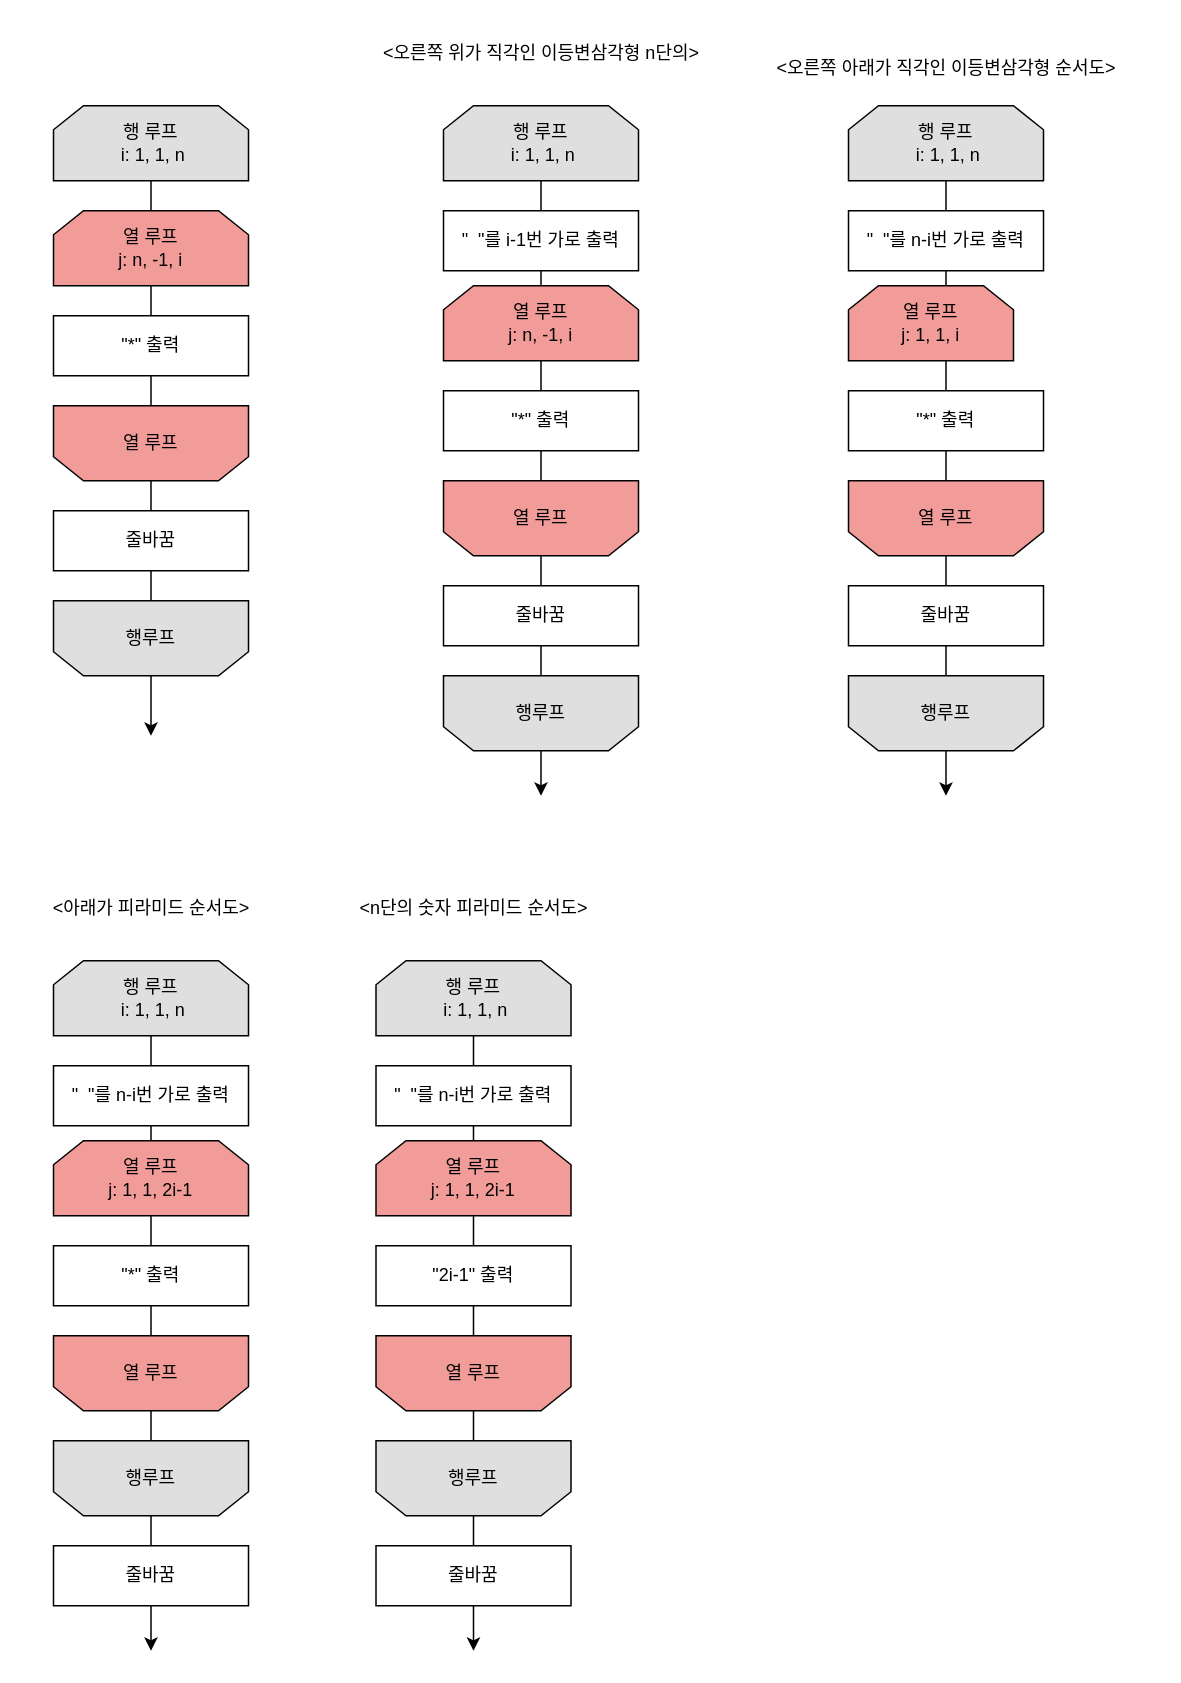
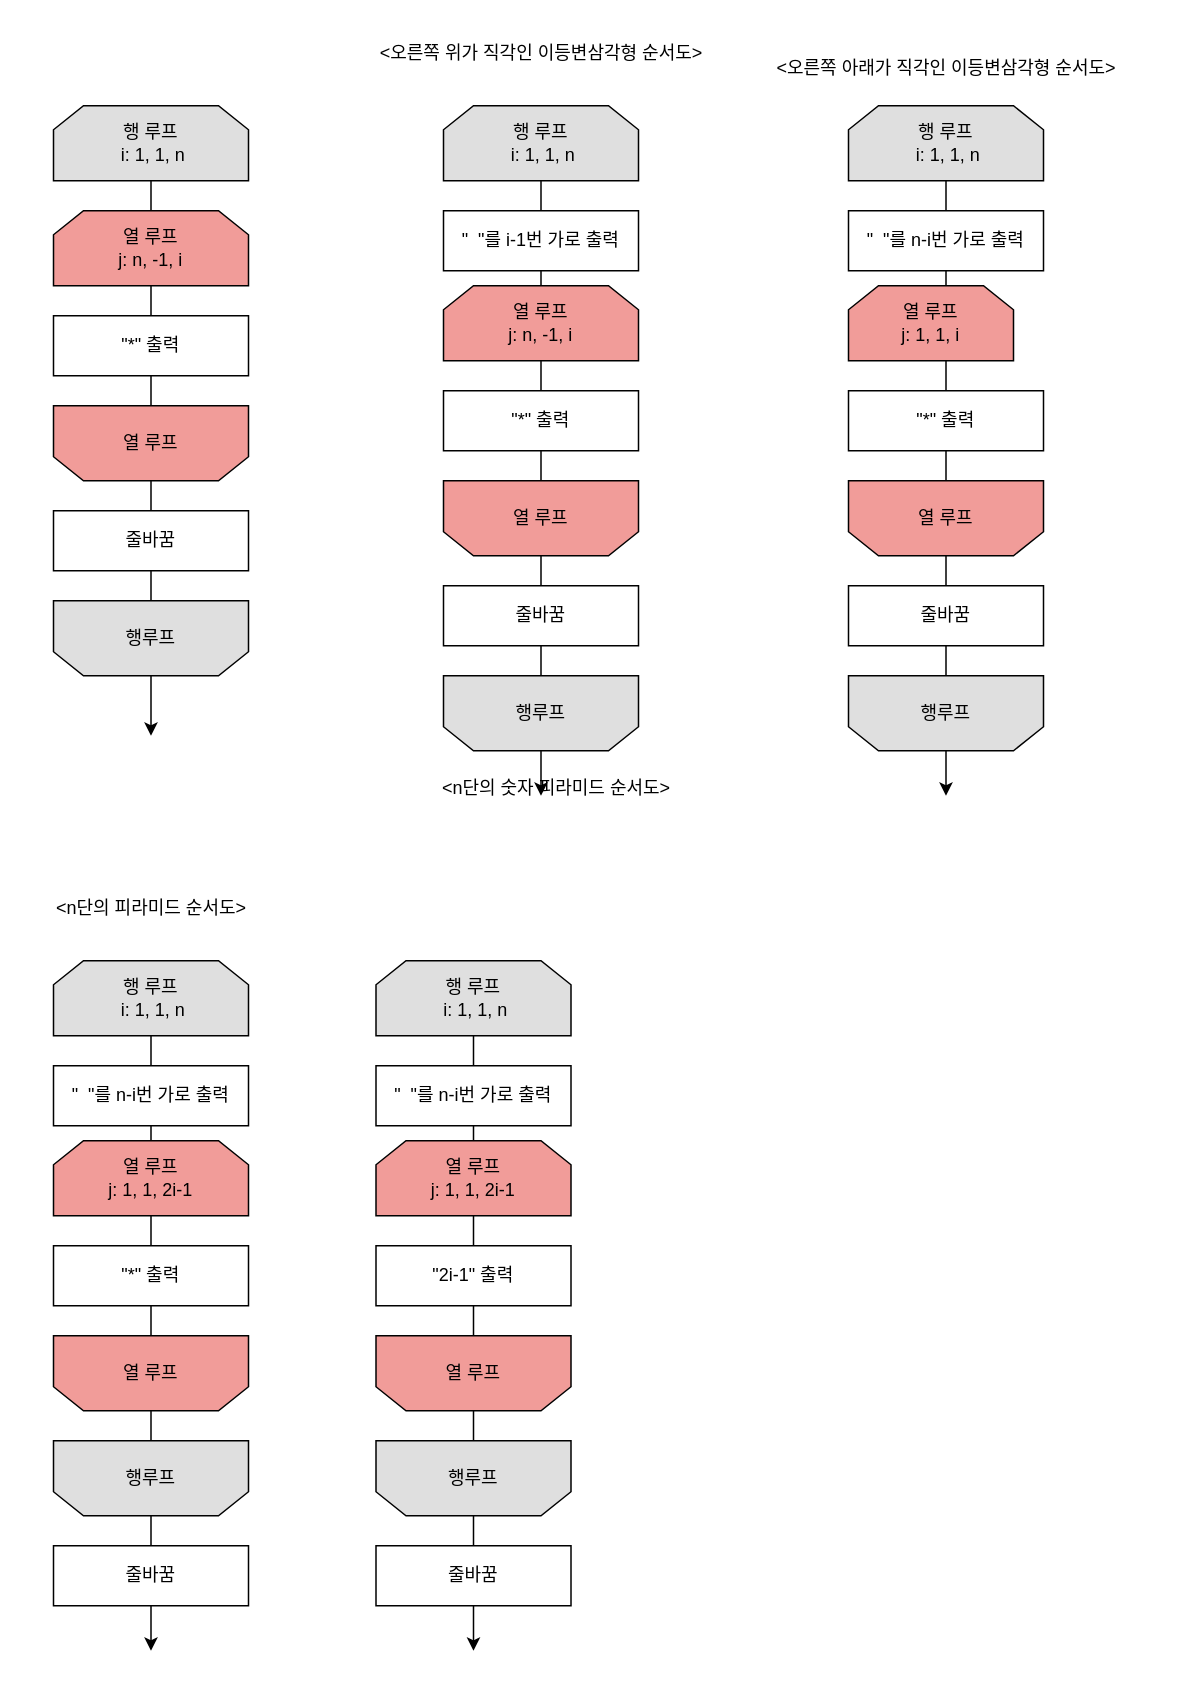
  <mxCell id="0" />
  <mxCell id="1" parent="0" />
  <mxCell id="2" value="" style="edgeStyle=none;rounded=0;orthogonalLoop=1;jettySize=auto;html=1;" edge="1" parent="1" source="3"><mxGeometry relative="1" as="geometry"><mxPoint x="100" y="490" as="targetPoint" /></mxGeometry></mxCell>
  <mxCell id="3" value="행 루프&lt;div&gt;&amp;nbsp;i&lt;span style=&quot;background-color: transparent; color: light-dark(rgb(0, 0, 0), rgb(255, 255, 255));&quot;&gt;: 1, 1, n&lt;/span&gt;&lt;/div&gt;" style="shape=loopLimit;whiteSpace=wrap;html=1;fillColor=#DFDFDF;" vertex="1" parent="1"><mxGeometry x="35" y="70" width="130" height="50" as="geometry" /></mxCell>
  <mxCell id="4" value="열 루프&lt;div&gt;j: n, -1, i&lt;/div&gt;" style="shape=loopLimit;whiteSpace=wrap;html=1;fillColor=#F19C99;" vertex="1" parent="1"><mxGeometry x="35" y="140" width="130" height="50" as="geometry" /></mxCell>
  <mxCell id="5" value="&quot;*&quot; 출력" style="rounded=0;whiteSpace=wrap;html=1;" vertex="1" parent="1"><mxGeometry x="35" y="210" width="130" height="40" as="geometry" /></mxCell>
  <mxCell id="6" value="열 루프" style="shape=loopLimit;whiteSpace=wrap;html=1;direction=west;fillColor=#F19C99;" vertex="1" parent="1"><mxGeometry x="35" y="270" width="130" height="50" as="geometry" /></mxCell>
  <mxCell id="7" value="줄바꿈" style="rounded=0;whiteSpace=wrap;html=1;" vertex="1" parent="1"><mxGeometry x="35" y="340" width="130" height="40" as="geometry" /></mxCell>
  <mxCell id="8" value="행루프" style="shape=loopLimit;whiteSpace=wrap;html=1;direction=west;fillColor=#DFDFDF;" vertex="1" parent="1"><mxGeometry x="35" y="400" width="130" height="50" as="geometry" /></mxCell>
  <mxCell id="9" value="" style="edgeStyle=none;rounded=0;orthogonalLoop=1;jettySize=auto;html=1;" edge="1" parent="1" source="10"><mxGeometry relative="1" as="geometry"><mxPoint x="360" y="530" as="targetPoint" /></mxGeometry></mxCell>
  <mxCell id="10" value="행 루프&lt;div&gt;&amp;nbsp;i&lt;span style=&quot;background-color: transparent; color: light-dark(rgb(0, 0, 0), rgb(255, 255, 255));&quot;&gt;: 1, 1, n&lt;/span&gt;&lt;/div&gt;" style="shape=loopLimit;whiteSpace=wrap;html=1;fillColor=#DFDFDF;" vertex="1" parent="1"><mxGeometry x="295" y="70" width="130" height="50" as="geometry" /></mxCell>
  <mxCell id="11" value="열 루프&lt;div&gt;j: n, -1, i&lt;/div&gt;" style="shape=loopLimit;whiteSpace=wrap;html=1;fillColor=#F19C99;" vertex="1" parent="1"><mxGeometry x="295" y="190" width="130" height="50" as="geometry" /></mxCell>
  <mxCell id="12" value="&quot;*&quot; 출력" style="rounded=0;whiteSpace=wrap;html=1;" vertex="1" parent="1"><mxGeometry x="295" y="260" width="130" height="40" as="geometry" /></mxCell>
  <mxCell id="13" value="열 루프" style="shape=loopLimit;whiteSpace=wrap;html=1;direction=west;fillColor=#F19C99;" vertex="1" parent="1"><mxGeometry x="295" y="320" width="130" height="50" as="geometry" /></mxCell>
  <mxCell id="14" value="줄바꿈" style="rounded=0;whiteSpace=wrap;html=1;" vertex="1" parent="1"><mxGeometry x="295" y="390" width="130" height="40" as="geometry" /></mxCell>
  <mxCell id="15" value="행루프" style="shape=loopLimit;whiteSpace=wrap;html=1;direction=west;fillColor=#DFDFDF;" vertex="1" parent="1"><mxGeometry x="295" y="450" width="130" height="50" as="geometry" /></mxCell>
- <mxCell id="16" value="&amp;lt;오른쪽 위가 직각인 이등변삼각형 n단의&amp;gt;" style="text;html=1;align=center;verticalAlign=middle;resizable=0;points=[];autosize=1;strokeColor=none;fillColor=none;" vertex="1" parent="1"><mxGeometry x="235" y="20" width="250" height="30" as="geometry" /></mxCell>
+ <mxCell id="16" value="&amp;lt;오른쪽 위가 직각인 이등변삼각형 순서도&amp;gt;" style="text;html=1;align=center;verticalAlign=middle;resizable=0;points=[];autosize=1;strokeColor=none;fillColor=none;" vertex="1" parent="1"><mxGeometry x="235" y="20" width="250" height="30" as="geometry" /></mxCell>
  <mxCell id="17" value="&quot;&amp;nbsp; &quot;를 i-1번 가로 출력" style="rounded=0;whiteSpace=wrap;html=1;" vertex="1" parent="1"><mxGeometry x="295" y="140" width="130" height="40" as="geometry" /></mxCell>
  <mxCell id="18" value="" style="edgeStyle=none;rounded=0;orthogonalLoop=1;jettySize=auto;html=1;" edge="1" parent="1" source="19"><mxGeometry relative="1" as="geometry"><mxPoint x="630" y="530" as="targetPoint" /></mxGeometry></mxCell>
  <mxCell id="19" value="행 루프&lt;div&gt;&amp;nbsp;i&lt;span style=&quot;background-color: transparent; color: light-dark(rgb(0, 0, 0), rgb(255, 255, 255));&quot;&gt;: 1, 1, n&lt;/span&gt;&lt;/div&gt;" style="shape=loopLimit;whiteSpace=wrap;html=1;fillColor=#DFDFDF;" vertex="1" parent="1"><mxGeometry x="565" y="70" width="130" height="50" as="geometry" /></mxCell>
  <mxCell id="20" value="열 루프&lt;div&gt;j: 1, 1, i&lt;/div&gt;" style="shape=loopLimit;whiteSpace=wrap;html=1;fillColor=#F19C99;" vertex="1" parent="1"><mxGeometry x="565" y="190" width="110" height="50" as="geometry" /></mxCell>
  <mxCell id="21" value="&quot;*&quot; 출력" style="rounded=0;whiteSpace=wrap;html=1;" vertex="1" parent="1"><mxGeometry x="565" y="260" width="130" height="40" as="geometry" /></mxCell>
  <mxCell id="22" value="열 루프" style="shape=loopLimit;whiteSpace=wrap;html=1;direction=west;fillColor=#F19C99;" vertex="1" parent="1"><mxGeometry x="565" y="320" width="130" height="50" as="geometry" /></mxCell>
  <mxCell id="23" value="줄바꿈" style="rounded=0;whiteSpace=wrap;html=1;" vertex="1" parent="1"><mxGeometry x="565" y="390" width="130" height="40" as="geometry" /></mxCell>
  <mxCell id="24" value="행루프" style="shape=loopLimit;whiteSpace=wrap;html=1;direction=west;fillColor=#DFDFDF;" vertex="1" parent="1"><mxGeometry x="565" y="450" width="130" height="50" as="geometry" /></mxCell>
  <mxCell id="25" value="&amp;lt;오른쪽 아래가 직각인 이등변삼각형 순서도&amp;gt;" style="text;html=1;align=center;verticalAlign=middle;resizable=0;points=[];autosize=1;strokeColor=none;fillColor=none;" vertex="1" parent="1"><mxGeometry x="495" y="30" width="270" height="30" as="geometry" /></mxCell>
  <mxCell id="26" value="&quot;&amp;nbsp; &quot;를 n-i번 가로 출력" style="rounded=0;whiteSpace=wrap;html=1;" vertex="1" parent="1"><mxGeometry x="565" y="140" width="130" height="40" as="geometry" /></mxCell>
  <mxCell id="27" value="" style="edgeStyle=none;rounded=0;orthogonalLoop=1;jettySize=auto;html=1;" edge="1" parent="1" source="28"><mxGeometry relative="1" as="geometry"><mxPoint x="100" y="1100" as="targetPoint" /></mxGeometry></mxCell>
  <mxCell id="28" value="행 루프&lt;div&gt;&amp;nbsp;i&lt;span style=&quot;background-color: transparent; color: light-dark(rgb(0, 0, 0), rgb(255, 255, 255));&quot;&gt;: 1, 1, n&lt;/span&gt;&lt;/div&gt;" style="shape=loopLimit;whiteSpace=wrap;html=1;fillColor=#DFDFDF;" vertex="1" parent="1"><mxGeometry x="35" y="640" width="130" height="50" as="geometry" /></mxCell>
  <mxCell id="29" value="열 루프&lt;div&gt;j: 1, 1, 2i-1&lt;/div&gt;" style="shape=loopLimit;whiteSpace=wrap;html=1;fillColor=#F19C99;" vertex="1" parent="1"><mxGeometry x="35" y="760" width="130" height="50" as="geometry" /></mxCell>
  <mxCell id="30" value="&quot;*&quot; 출력" style="rounded=0;whiteSpace=wrap;html=1;" vertex="1" parent="1"><mxGeometry x="35" y="830" width="130" height="40" as="geometry" /></mxCell>
  <mxCell id="31" value="열 루프" style="shape=loopLimit;whiteSpace=wrap;html=1;direction=west;fillColor=#F19C99;" vertex="1" parent="1"><mxGeometry x="35" y="890" width="130" height="50" as="geometry" /></mxCell>
  <mxCell id="32" value="행루프" style="shape=loopLimit;whiteSpace=wrap;html=1;direction=west;fillColor=#DFDFDF;" vertex="1" parent="1"><mxGeometry x="35" y="960" width="130" height="50" as="geometry" /></mxCell>
  <mxCell id="33" value="&quot;&amp;nbsp; &quot;를 n-i번 가로 출력" style="rounded=0;whiteSpace=wrap;html=1;" vertex="1" parent="1"><mxGeometry x="35" y="710" width="130" height="40" as="geometry" /></mxCell>
- <mxCell id="34" value="&amp;lt;아래가 피라미드 순서도&amp;gt;" style="text;html=1;align=center;verticalAlign=middle;resizable=0;points=[];autosize=1;strokeColor=none;fillColor=none;" vertex="1" parent="1"><mxGeometry x="20" y="590" width="160" height="30" as="geometry" /></mxCell>
+ <mxCell id="34" value="&amp;lt;n단의 피라미드 순서도&amp;gt;" style="text;html=1;align=center;verticalAlign=middle;resizable=0;points=[];autosize=1;strokeColor=none;fillColor=none;" vertex="1" parent="1"><mxGeometry x="20" y="590" width="160" height="30" as="geometry" /></mxCell>
  <mxCell id="35" value="줄바꿈" style="rounded=0;whiteSpace=wrap;html=1;" vertex="1" parent="1"><mxGeometry x="35" y="1030" width="130" height="40" as="geometry" /></mxCell>
  <mxCell id="36" value="" style="edgeStyle=none;rounded=0;orthogonalLoop=1;jettySize=auto;html=1;" edge="1" parent="1" source="37"><mxGeometry relative="1" as="geometry"><mxPoint x="315" y="1100" as="targetPoint" /></mxGeometry></mxCell>
  <mxCell id="37" value="행 루프&lt;div&gt;&amp;nbsp;i&lt;span style=&quot;background-color: transparent; color: light-dark(rgb(0, 0, 0), rgb(255, 255, 255));&quot;&gt;: 1, 1, n&lt;/span&gt;&lt;/div&gt;" style="shape=loopLimit;whiteSpace=wrap;html=1;fillColor=#DFDFDF;" vertex="1" parent="1"><mxGeometry x="250" y="640" width="130" height="50" as="geometry" /></mxCell>
  <mxCell id="38" value="열 루프&lt;div&gt;j: 1, 1, 2i-1&lt;/div&gt;" style="shape=loopLimit;whiteSpace=wrap;html=1;fillColor=#F19C99;" vertex="1" parent="1"><mxGeometry x="250" y="760" width="130" height="50" as="geometry" /></mxCell>
  <mxCell id="39" value="&quot;2i-1&quot; 출력" style="rounded=0;whiteSpace=wrap;html=1;" vertex="1" parent="1"><mxGeometry x="250" y="830" width="130" height="40" as="geometry" /></mxCell>
  <mxCell id="40" value="열 루프" style="shape=loopLimit;whiteSpace=wrap;html=1;direction=west;fillColor=#F19C99;" vertex="1" parent="1"><mxGeometry x="250" y="890" width="130" height="50" as="geometry" /></mxCell>
  <mxCell id="41" value="행루프" style="shape=loopLimit;whiteSpace=wrap;html=1;direction=west;fillColor=#DFDFDF;" vertex="1" parent="1"><mxGeometry x="250" y="960" width="130" height="50" as="geometry" /></mxCell>
  <mxCell id="42" value="&quot;&amp;nbsp; &quot;를 n-i번 가로 출력" style="rounded=0;whiteSpace=wrap;html=1;" vertex="1" parent="1"><mxGeometry x="250" y="710" width="130" height="40" as="geometry" /></mxCell>
- <mxCell id="43" value="&amp;lt;n단의 숫자 피라미드 순서도&amp;gt;" style="text;html=1;align=center;verticalAlign=middle;resizable=0;points=[];autosize=1;strokeColor=none;fillColor=none;" vertex="1" parent="1"><mxGeometry x="220" y="590" width="190" height="30" as="geometry" /></mxCell>
+ <mxCell id="43" value="&amp;lt;n단의 숫자 피라미드 순서도&amp;gt;" style="text;html=1;align=center;verticalAlign=middle;resizable=0;points=[];autosize=1;strokeColor=none;fillColor=none;" vertex="1" parent="1"><mxGeometry x="275" y="510" width="190" height="30" as="geometry" /></mxCell>
  <mxCell id="44" value="줄바꿈" style="rounded=0;whiteSpace=wrap;html=1;" vertex="1" parent="1"><mxGeometry x="250" y="1030" width="130" height="40" as="geometry" /></mxCell>
